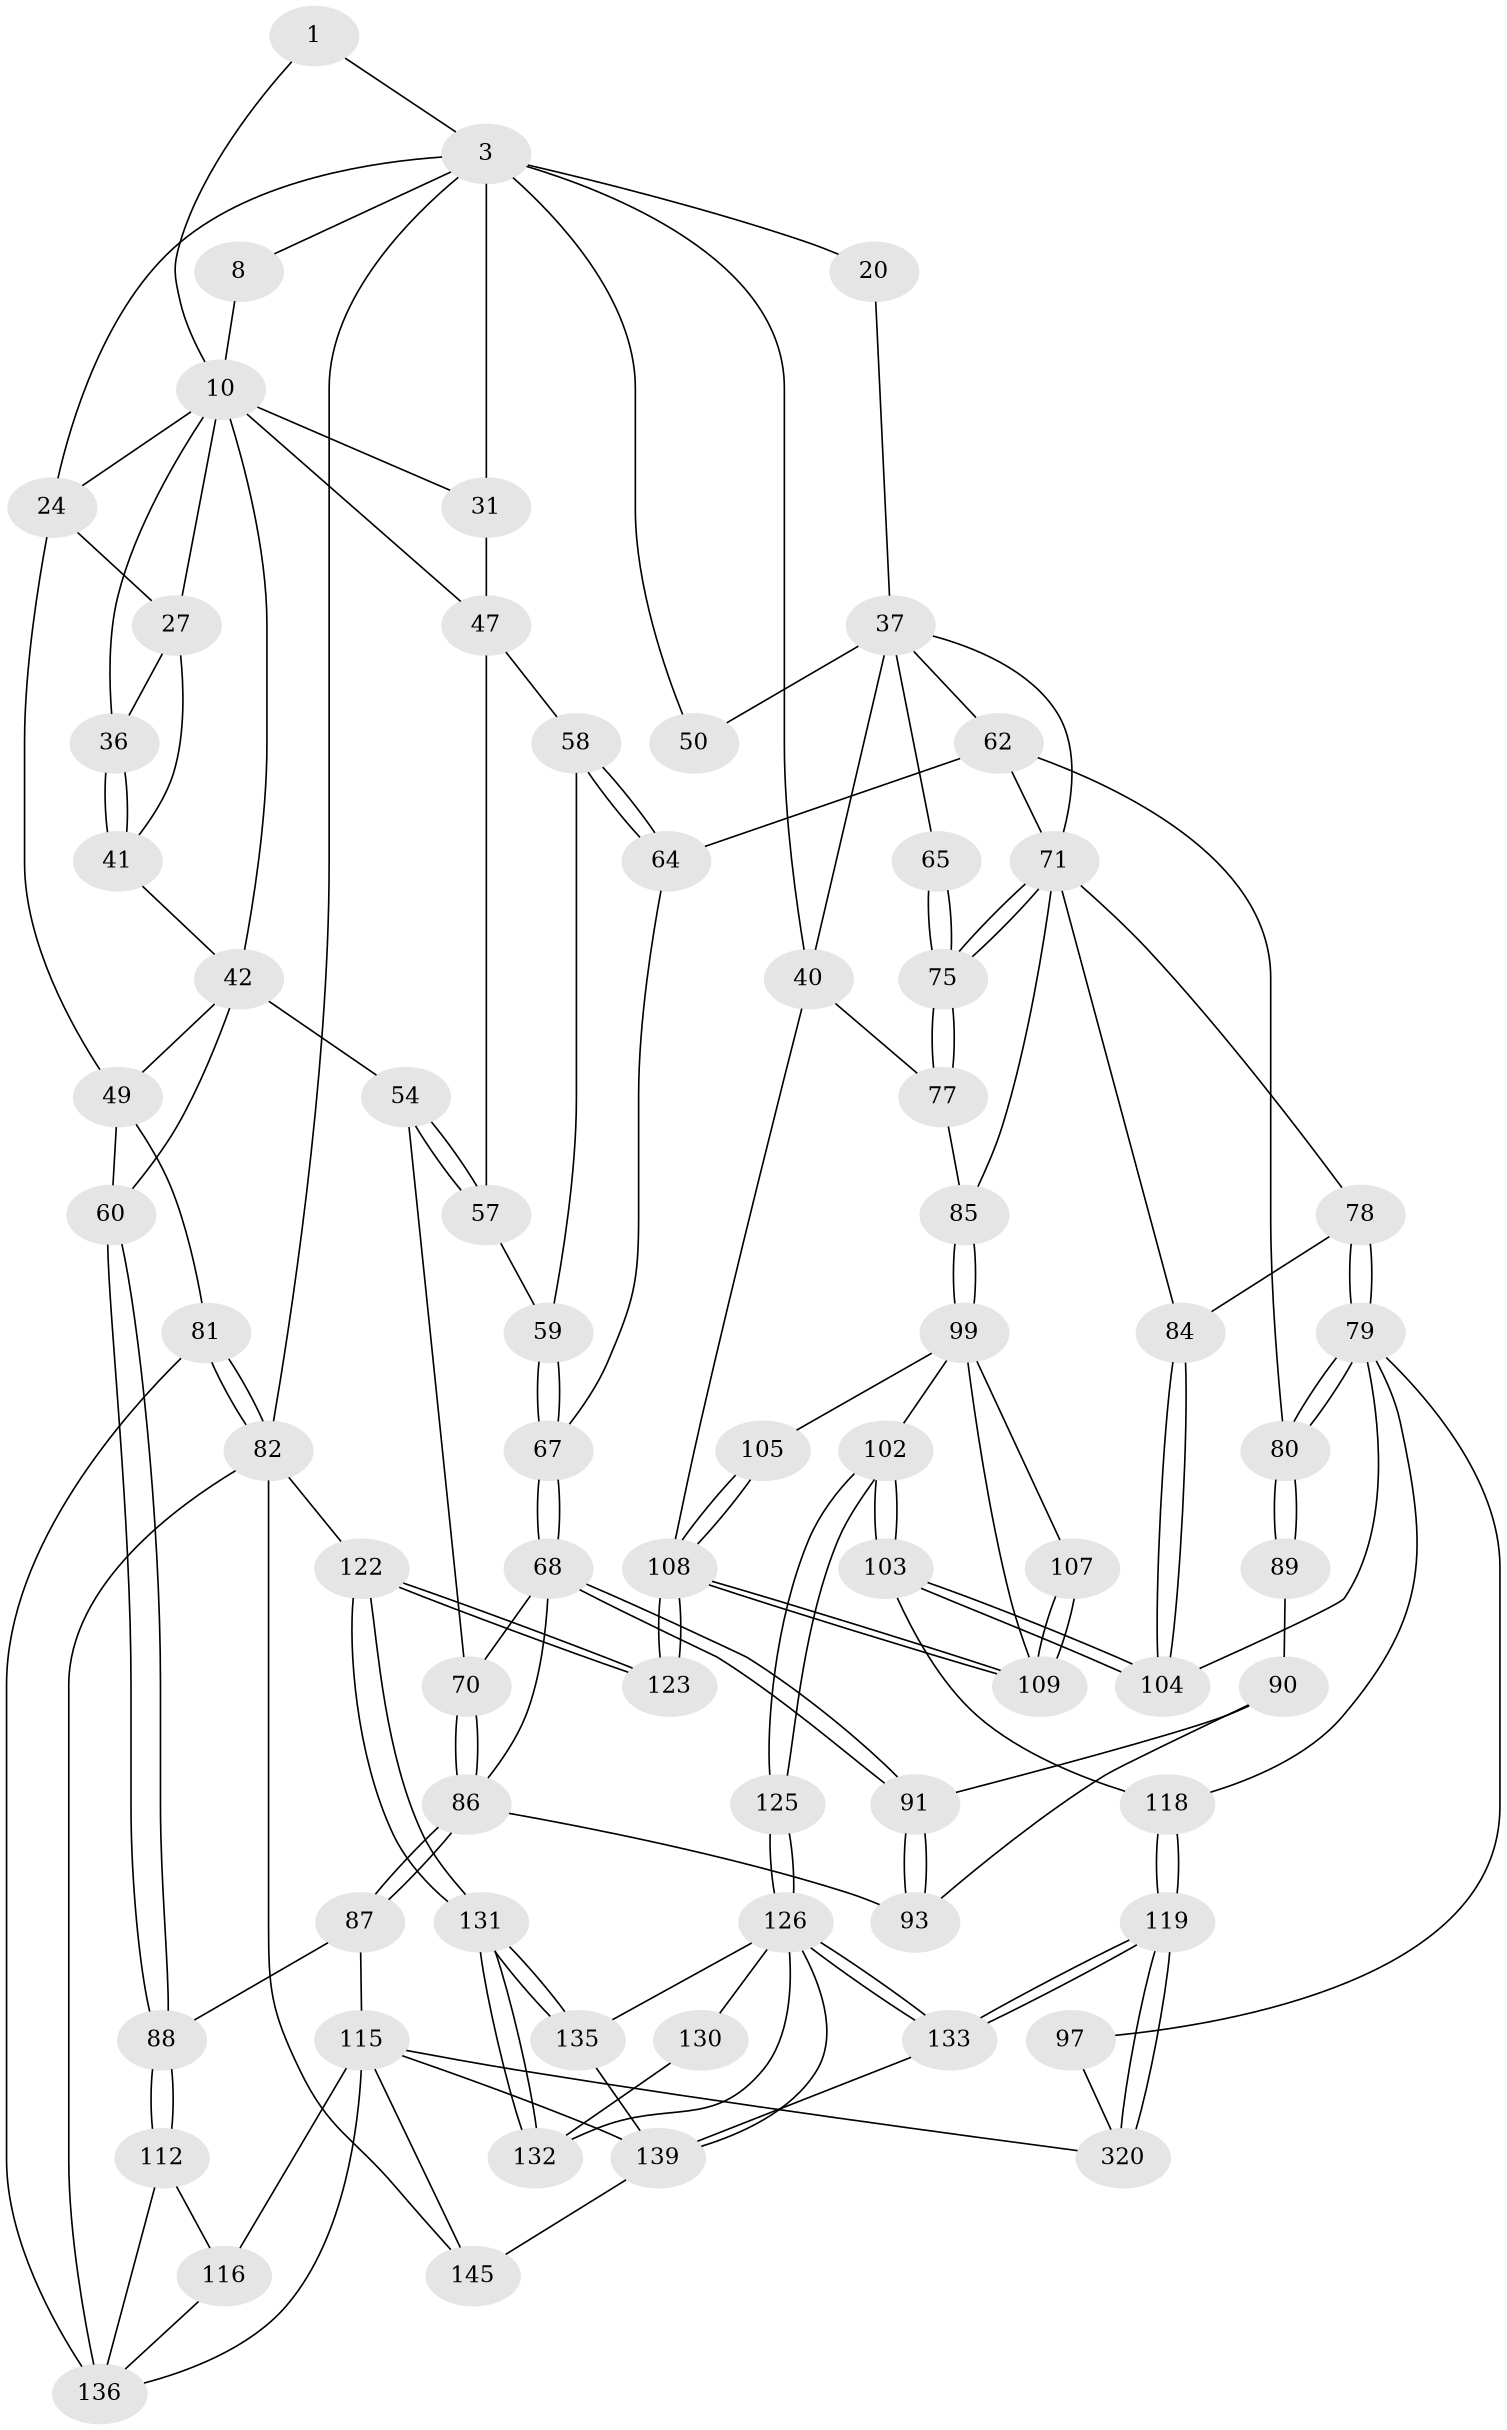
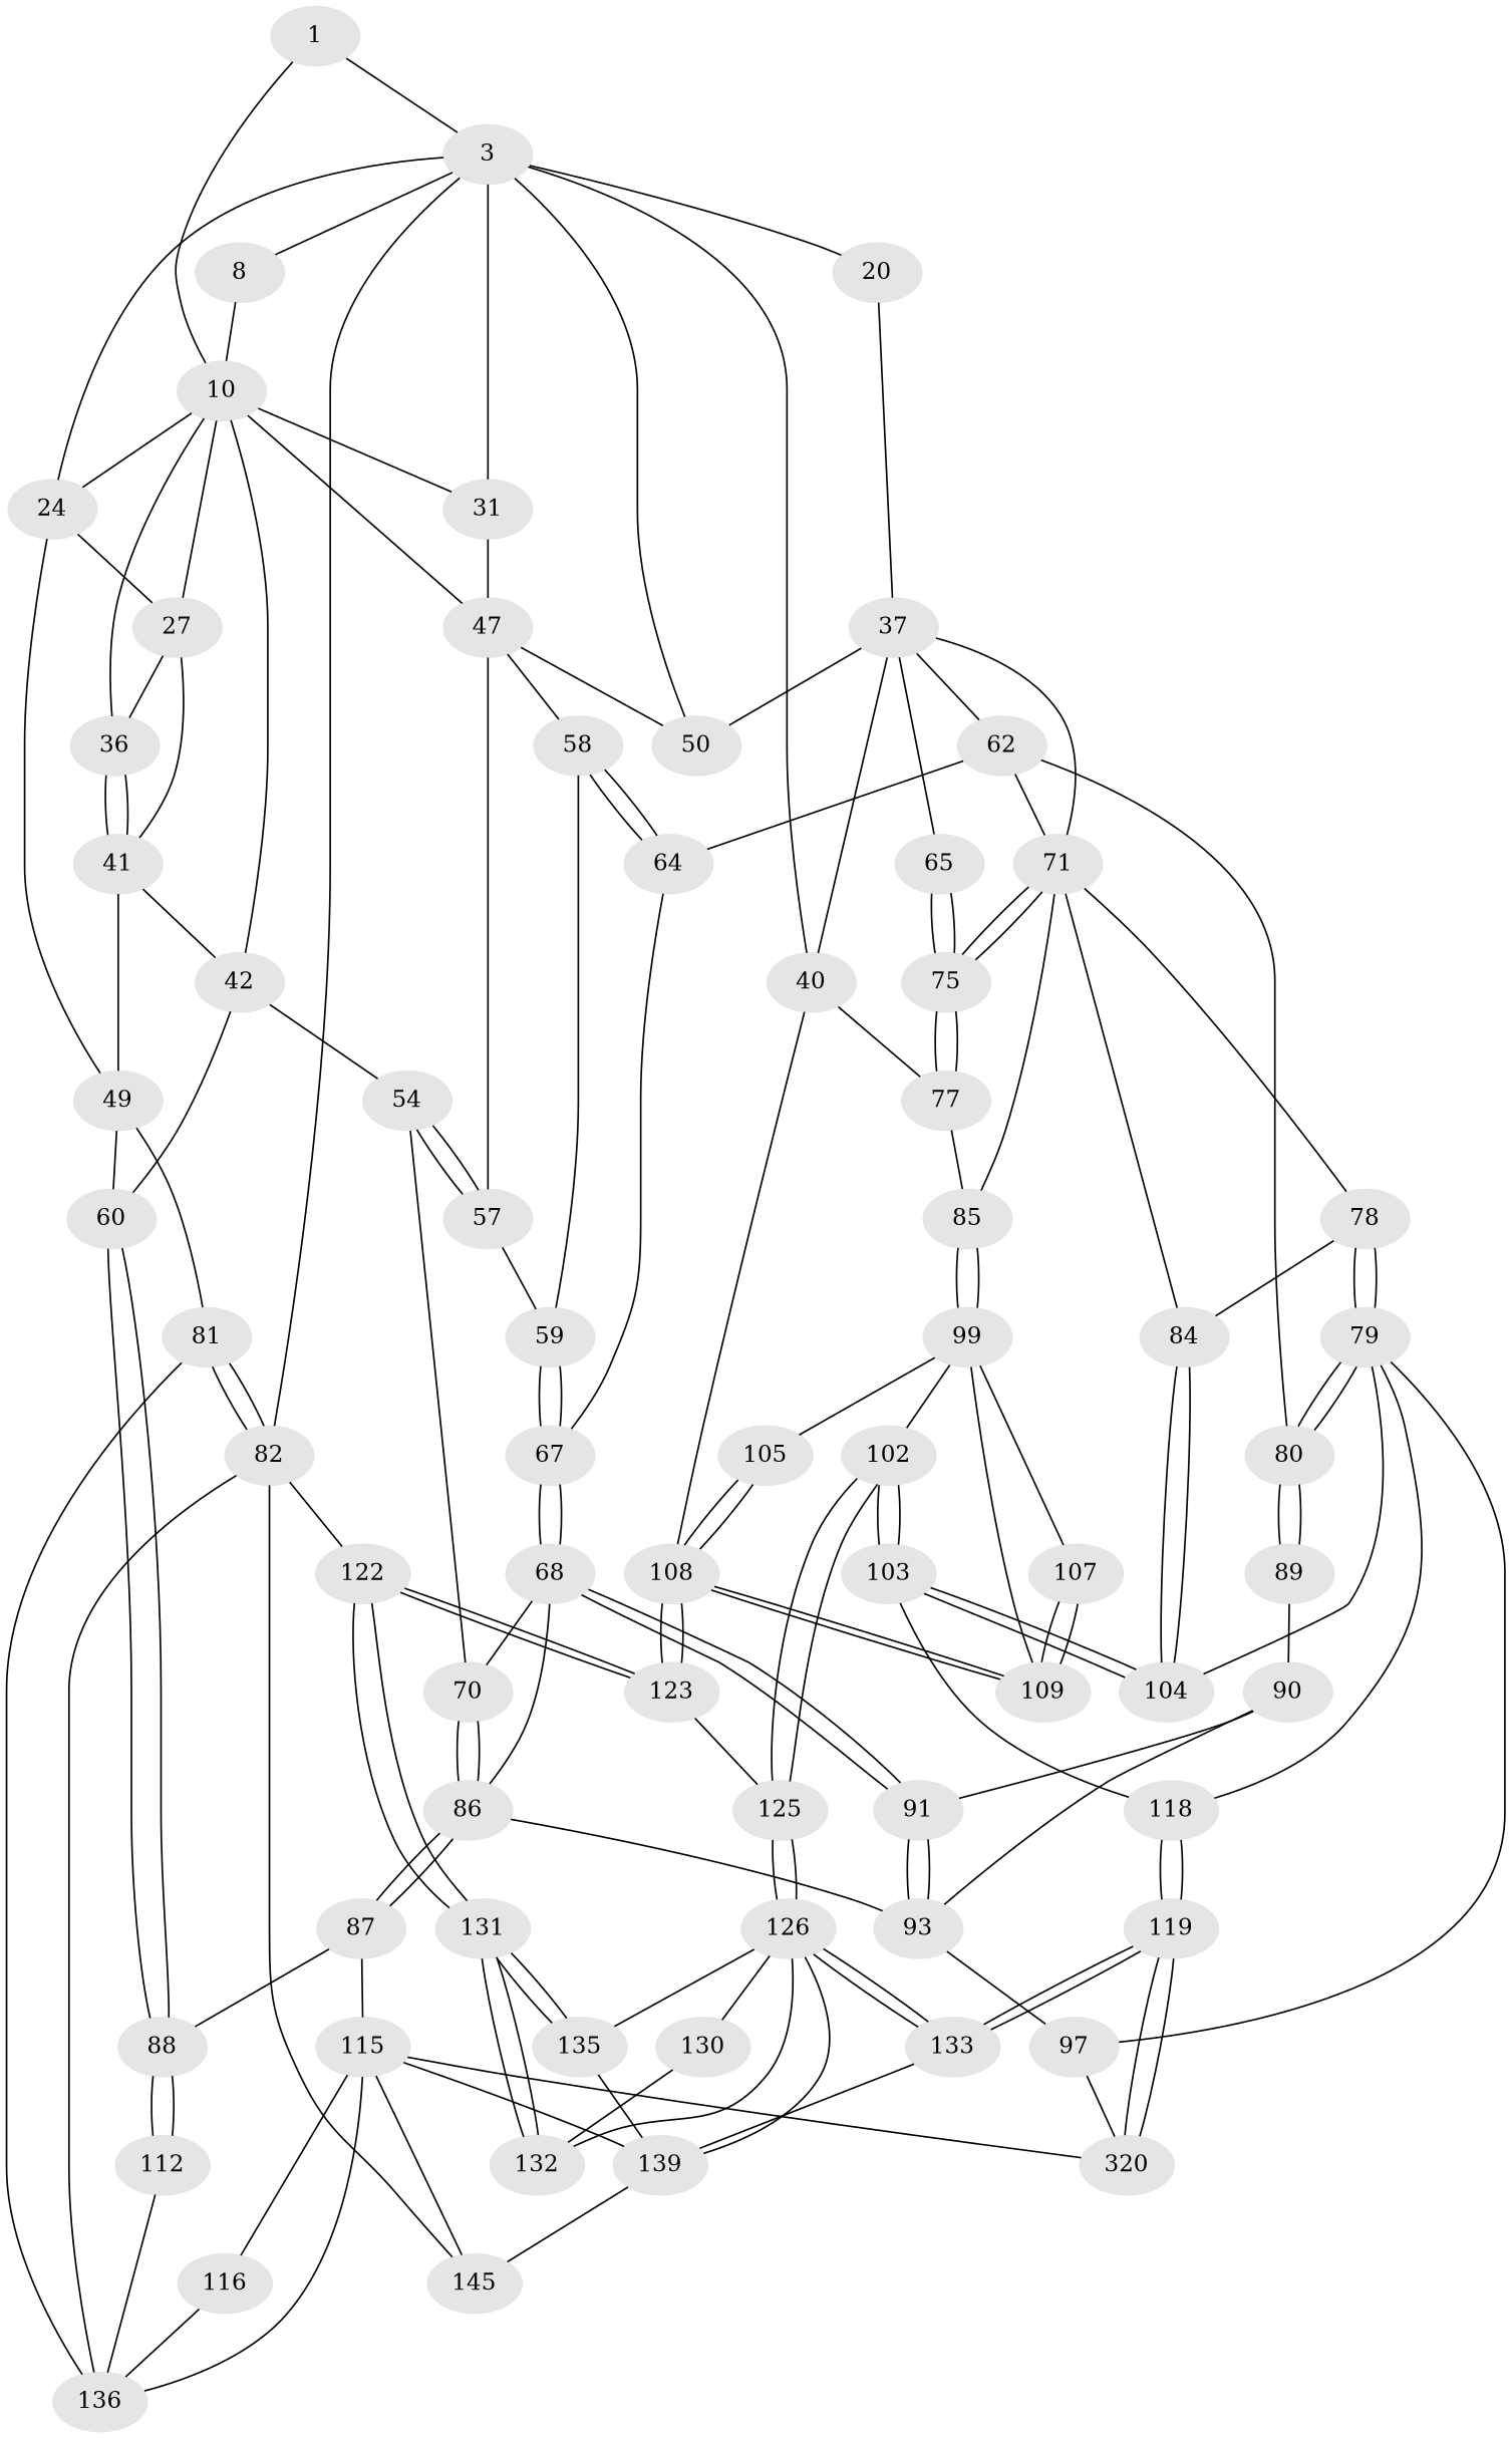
  graph {
    node [color=gray90 style=filled]
    1 [super="+2+9"]
    3 [super="+17+4"]
    10 [super="+11+33"]
    8
    20 [super="+23+21"]
    24 [super="+25+29"]
    31 [super="+32"]
    40 [super="+76"]
    50
    82 [super="+121"]
    27 [super="+28+30"]
    36
    42 [super="+46+43"]
    47 [super="+51+48"]
    37 [super="+39+38"]
    49 [super="+61"]
    77
    108
    136 [super="+138"]
    122
    145
    41
    54 [super="+55"]
    60
    57
    58
    62 [super="+63"]
    65
    71 [super="+72"]
    81 [super="+113"]
    64
    80
    75
    78
    84
    85
    105
    70
    88
    59
    86 [super="+92"]
    67 [super="+74"]
    68 [super="+69"]
    112 [super="+117"]
    89
    91
    90
    87 [super="+111"]
    93 [super="+94+98"]
    79 [super="+95"]
    104
    99 [super="+100+106"]
    97 [super="+114"]
    118
    n55 [label=320]
    119
    116
    123 [super="+124"]
    131
    102
    107
    109
    115 [super="+134"]
    139 [super="+140+141"]
    103
    125
    126 [super="+127"]
    133
    132
    135
    130
    1 -- 3
    1 -- 10
    3 -- 8
    3 -- 20 [weight=3]
    3 -- 24
    3 -- 31
    3 -- 40
    3 -- 50
    3 -- 82 [weight=2]
    10 -- 24 [weight=2]
    10 -- 31
    10 -- 27
    10 -- 36
    10 -- 42 [weight=2]
    10 -- 47
    8 -- 10
    20 -- 37 [weight=2]
    24 -- 27 [weight=2]
    24 -- 49
    31 -- 47
    40 -- 77
    40 -- 108
    82 -- 136
    82 -- 122
    82 -- 145
    27 -- 36
    27 -- 41
    36 -- 41
    36 -- 41
-   42 -- 49
+   41 -- 49
    42 -- 54 [weight=2]
    42 -- 60
+   47 -- 50
    47 -- 57
    47 -- 58
    37 -- 40
    37 -- 50
    37 -- 62
    37 -- 65 [weight=2]
    37 -- 71
    49 -- 60
    49 -- 81
    77 -- 85
    108 -- 123
    108 -- 123
    108 -- 109
    108 -- 109
    122 -- 123
    122 -- 123
    122 -- 131
    122 -- 131
    41 -- 42
    54 -- 57
    54 -- 57
    54 -- 70
    60 -- 88
    60 -- 88
    57 -- 59
    58 -- 64
    58 -- 64
    58 -- 59
    62 -- 71
    62 -- 64
    62 -- 80
    65 -- 75
    65 -- 75
    71 -- 75
    71 -- 75
    71 -- 78
    71 -- 84
    71 -- 85
    81 -- 82
    81 -- 82
    81 -- 136 [weight=2]
    64 -- 67
    80 -- 89
    80 -- 89
    75 -- 77
    75 -- 77
    78 -- 84
    78 -- 79
    78 -- 79
    84 -- 104
    84 -- 104
    85 -- 99
    85 -- 99
    105 -- 108
    105 -- 108
    70 -- 86
    70 -- 86
    88 -- 112
    88 -- 112
    59 -- 67
    59 -- 67
    86 -- 87
    86 -- 87
    86 -- 93
    67 -- 68
    67 -- 68
    68 -- 70
    68 -- 86
    68 -- 91
    68 -- 91
    112 -- 136
-   112 -- 116
    89 -- 90
    91 -- 93
    91 -- 93
    90 -- 91
    90 -- 93
    87 -- 88
    87 -- 115
+   93 -- 97
    79 -- 80
    79 -- 80
    79 -- 104
    79 -- 97
    79 -- 118
    99 -- 105
    99 -- 102
    99 -- 107
    99 -- 109
    97 -- n55
    118 -- 119
    118 -- 119
    119 -- n55
    119 -- n55
    119 -- 133
    119 -- 133
    116 -- 136
+   123 -- 125
    131 -- 132
    131 -- 132
    131 -- 135
    131 -- 135
    102 -- 103
    102 -- 103
    102 -- 125
    102 -- 125
    107 -- 109
    107 -- 109
    115 -- 136
    115 -- 145
    115 -- n55
    115 -- 116
    115 -- 139
    139 -- 145
    103 -- 104
    103 -- 104
    103 -- 118
    125 -- 126
    125 -- 126
    126 -- 139
    126 -- 133
    126 -- 133
    126 -- 132
    126 -- 135
    126 -- 130
    133 -- 139
    135 -- 139
    130 -- 132
  }
